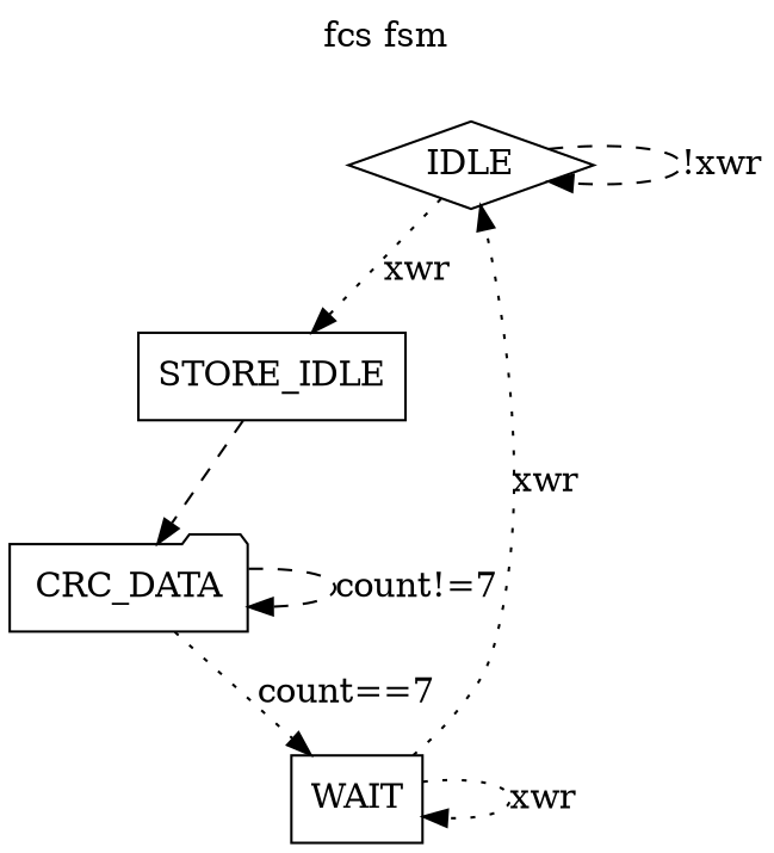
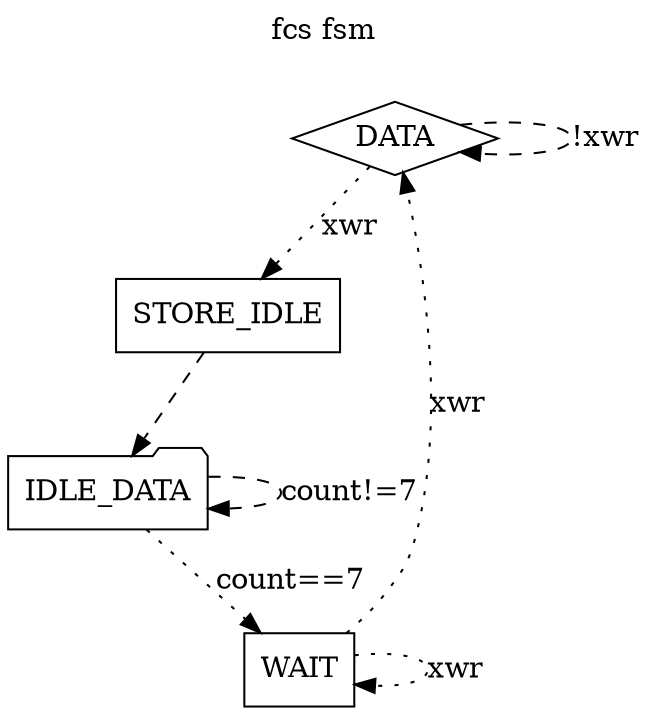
  digraph {
    label="fcs fsm"
    labelloc=t
    nodesep=0.5
    node [shape=box]
    edge [style=dotted]
-   IDLE [shape=diamond]
+   IDLE [shape=diamond label=DATA]
    n2 [label=STORE_IDLE]
-   CRC_DATA [shape=folder]
+   CRC_DATA [shape=folder label=IDLE_DATA]
    WAIT
    IDLE -> IDLE [label="!xwr" style=dashed]
    IDLE -> n2 [label=xwr]
    n2 -> CRC_DATA [style=dashed]
    CRC_DATA -> CRC_DATA [label="count!=7" style=dashed]
    CRC_DATA -> WAIT [label="count==7"]
    WAIT -> IDLE [label=xwr]
    WAIT -> WAIT [label=xwr]
  }
